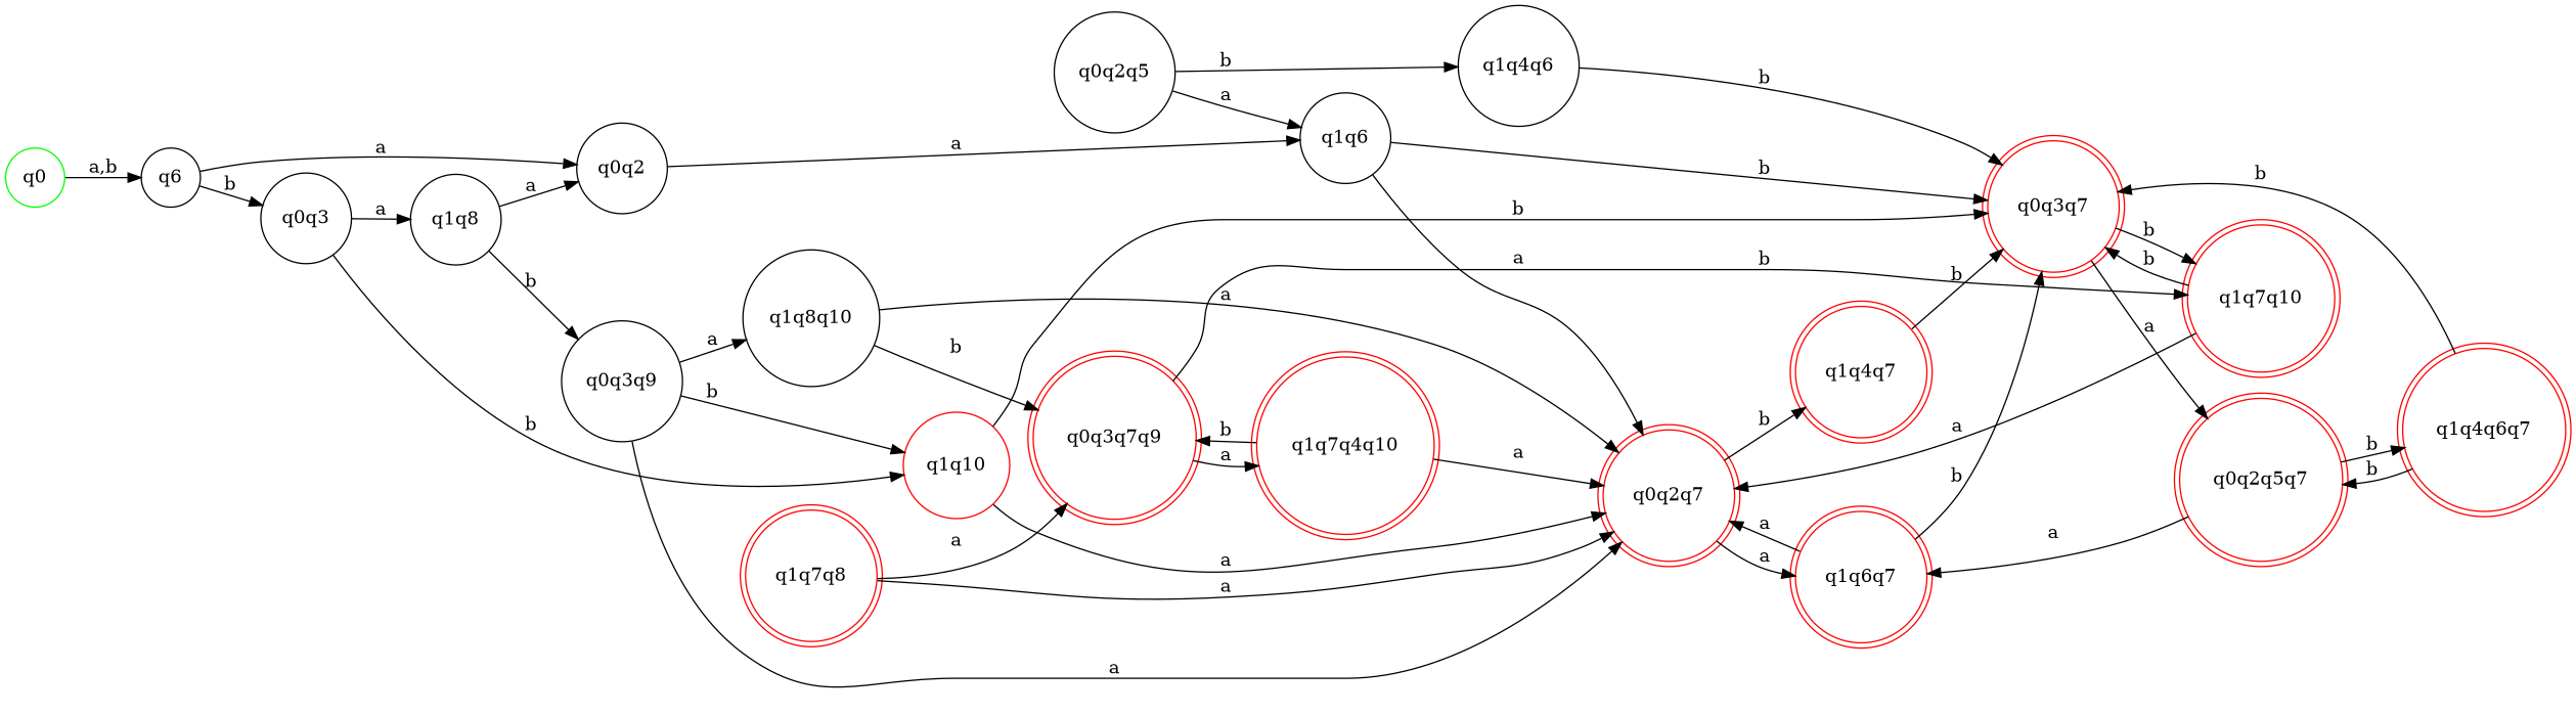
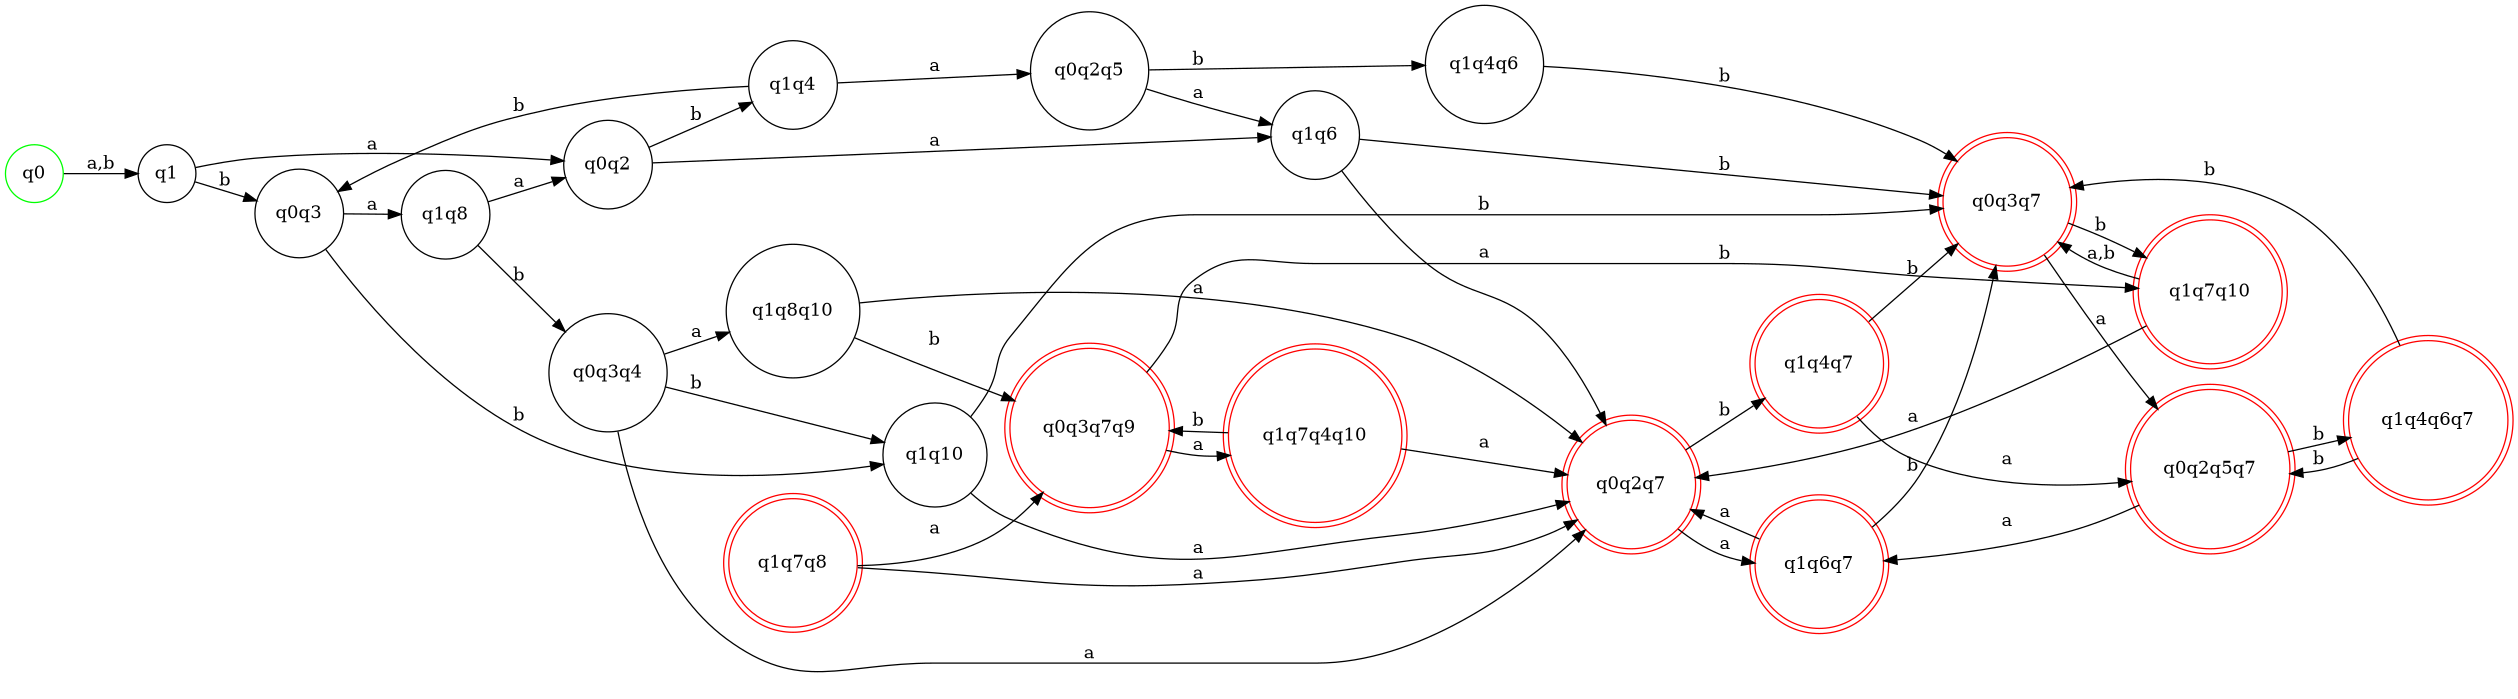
  digraph {
    rankdir=LR
    node [shape=circle]
    q0q2q7 [color=red shape=doublecircle]
    q1q6q7 [color=red shape=doublecircle]
    q1q4q7 [color=red shape=doublecircle]
    q0q3q7 [color=red shape=doublecircle]
    q0q2q5q7 [color=red shape=doublecircle]
    q1q7q10 [color=red shape=doublecircle]
    q1q7q8 [color=red shape=doublecircle]
    q0q3q7q9 [color=red shape=doublecircle]
    q1q4q6q7 [color=red shape=doublecircle]
    n10 [color=red label=q1q7q4q10 shape=doublecircle]
    q0 [color=green]
-   q1 [label=q6]
+   q1
    q0q2
    q0q3
    q1q6
+   q1q4
    q1q8
-   q1q10 [color=red]
+   q1q10
    q0q2q5
-   q0q3q9
+   q0q3q9 [label=q0q3q4]
    q1q4q6
    q1q8q10
    q0q2q7 -> q1q6q7 [label=a]
    q0q2q7 -> q1q4q7 [label=b]
    q1q6q7 -> q0q2q7 [label=a]
    q1q6q7 -> q0q3q7 [label=b]
    q1q4q7 -> q0q3q7 [label=b]
+   q1q4q7 -> q0q2q5q7 [label=a]
    q0q3q7 -> q0q2q5q7 [label=a]
    q0q3q7 -> q1q7q10 [label=b]
    q0q2q5q7 -> q1q6q7 [label=a]
    q0q2q5q7 -> q1q4q6q7 [label=b]
    q1q7q10 -> q0q2q7 [label=a]
-   q1q7q10 -> q0q3q7 [label=b]
+   q1q7q10 -> q0q3q7 [label="a,b"]
    q1q7q8 -> q0q2q7 [label=a]
    q1q7q8 -> q0q3q7q9 [label=a]
    q0q3q7q9 -> q1q7q10 [label=b]
    q0q3q7q9 -> n10 [label=a]
    q1q4q6q7 -> q0q3q7 [label=b]
    q1q4q6q7 -> q0q2q5q7 [label=b]
    n10 -> q0q2q7 [label=a]
    n10 -> q0q3q7q9 [label=b]
    q0 -> q1 [label="a,b"]
    q1 -> q0q2 [label=a]
    q1 -> q0q3 [label=b]
    q0q2 -> q1q6 [label=a]
+   q0q2 -> q1q4 [label=b]
    q0q3 -> q1q8 [label=a]
    q0q3 -> q1q10 [label=b]
    q1q6 -> q0q2q7 [label=a]
    q1q6 -> q0q3q7 [label=b]
+   q1q4 -> q0q3 [label=b]
+   q1q4 -> q0q2q5 [label=a]
    q1q8 -> q0q2 [label=a]
    q1q8 -> q0q3q9 [label=b]
    q1q10 -> q0q2q7 [label=a]
    q1q10 -> q0q3q7 [label=b]
    q0q2q5 -> q1q6 [label=a]
    q0q2q5 -> q1q4q6 [label=b]
    q0q3q9 -> q0q2q7 [label=a]
    q0q3q9 -> q1q10 [label=b]
    q0q3q9 -> q1q8q10 [label=a]
    q1q4q6 -> q0q3q7 [label=b]
    q1q8q10 -> q0q2q7 [label=a]
    q1q8q10 -> q0q3q7q9 [label=b]
  }
